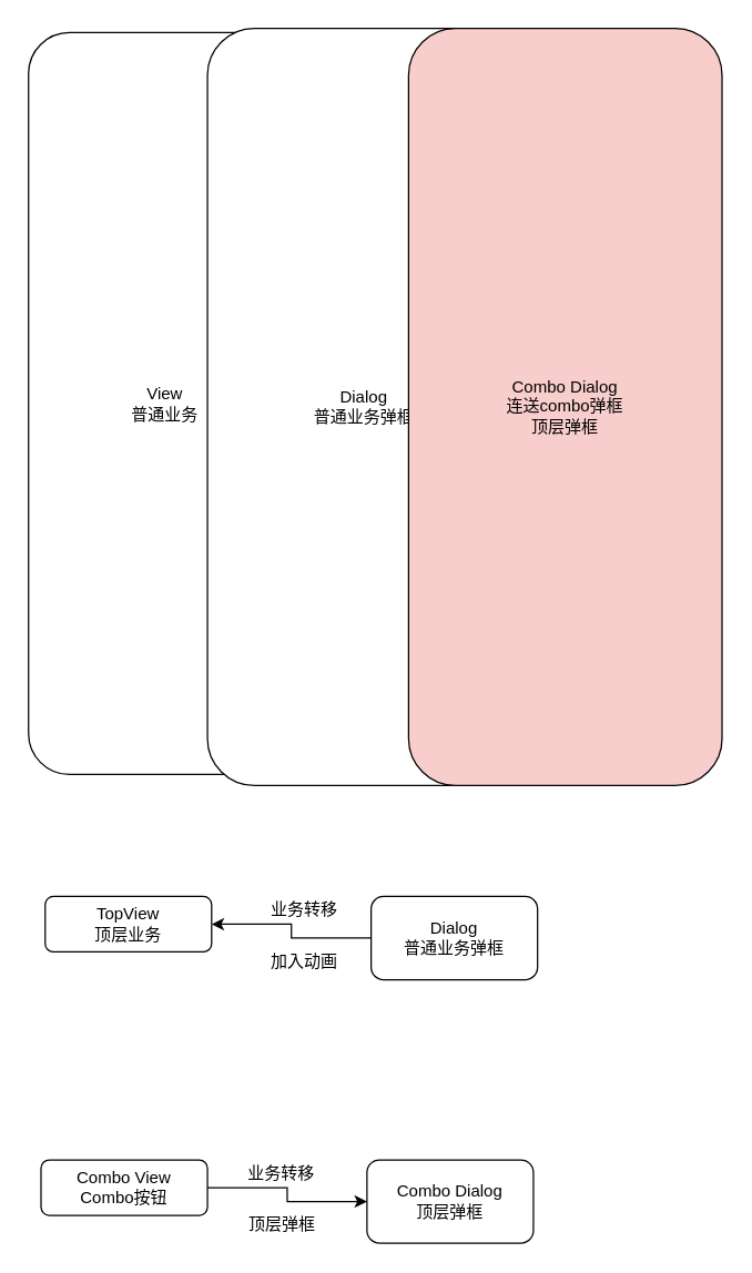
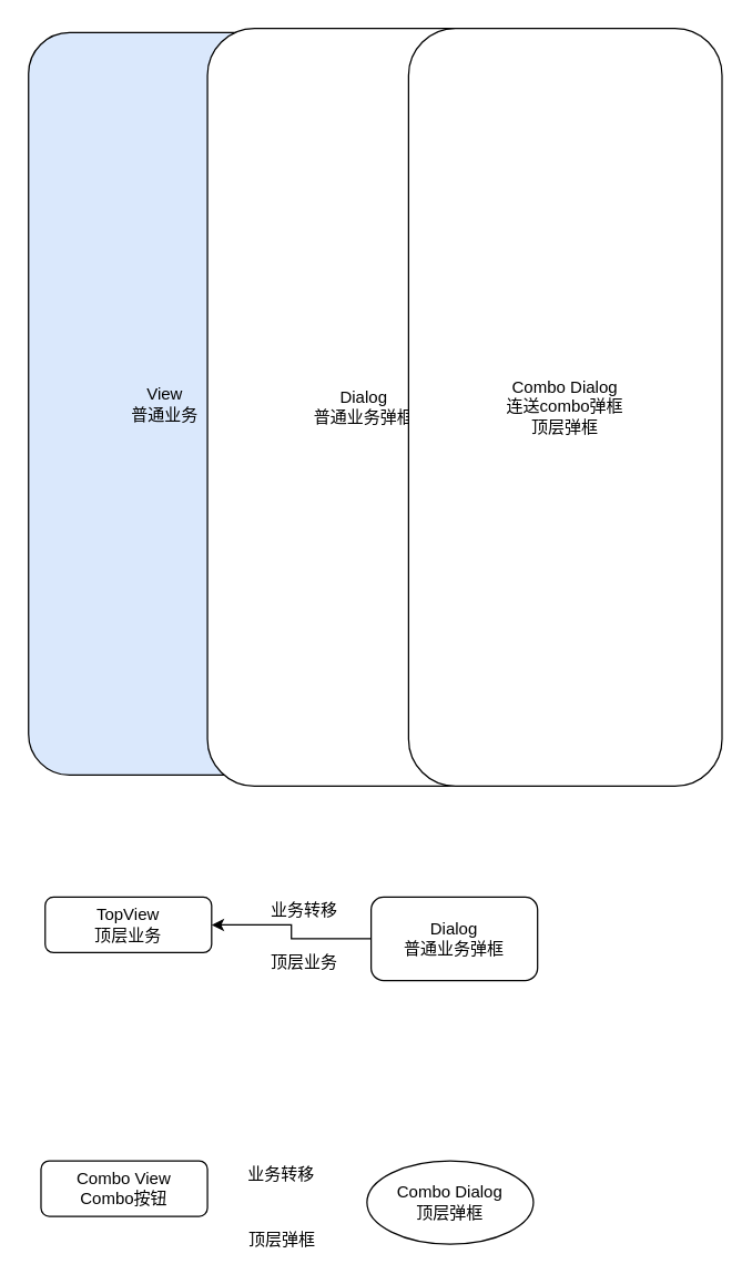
  <mxCell id="0" />
  <mxCell id="1" parent="0" />
- <mxCell id="2" value="View&lt;br&gt;普通业务" style="rounded=1;whiteSpace=wrap;html=1;" vertex="1" parent="1"><mxGeometry x="20" y="23" width="197" height="535" as="geometry" /></mxCell>
+ <mxCell id="2" value="View&lt;br&gt;普通业务" style="rounded=1;whiteSpace=wrap;html=1;fillColor=#dae8fc;" vertex="1" parent="1"><mxGeometry x="20" y="23" width="197" height="535" as="geometry" /></mxCell>
  <mxCell id="3" value="Dialog&lt;br&gt;普通业务弹框" style="rounded=1;whiteSpace=wrap;html=1;" vertex="1" parent="1"><mxGeometry x="149" y="20" width="226" height="546" as="geometry" /></mxCell>
- <mxCell id="4" value="Combo Dialog&lt;br&gt;连送combo弹框&lt;br&gt;顶层弹框" style="rounded=1;whiteSpace=wrap;html=1;fillColor=#f8cecc;" vertex="1" parent="1"><mxGeometry x="294" y="20" width="226" height="546" as="geometry" /></mxCell>
+ <mxCell id="4" value="Combo Dialog&lt;br&gt;连送combo弹框&lt;br&gt;顶层弹框" style="rounded=1;whiteSpace=wrap;html=1;" vertex="1" parent="1"><mxGeometry x="294" y="20" width="226" height="546" as="geometry" /></mxCell>
  <mxCell id="5" value="TopView&lt;br&gt;顶层业务" style="rounded=1;whiteSpace=wrap;html=1;" vertex="1" parent="1"><mxGeometry x="32" y="646" width="120" height="40" as="geometry" /></mxCell>
  <mxCell id="6" style="edgeStyle=orthogonalEdgeStyle;rounded=0;orthogonalLoop=1;jettySize=auto;html=1;exitX=0;exitY=0.5;exitDx=0;exitDy=0;" edge="1" parent="1" source="7" target="5"><mxGeometry relative="1" as="geometry" /></mxCell>
  <mxCell id="7" value="Dialog&lt;br&gt;普通业务弹框" style="rounded=1;whiteSpace=wrap;html=1;" vertex="1" parent="1"><mxGeometry x="267" y="646" width="120" height="60" as="geometry" /></mxCell>
  <mxCell id="8" value="业务转移" style="text;html=1;strokeColor=none;fillColor=none;align=center;verticalAlign=middle;whiteSpace=wrap;rounded=0;" vertex="1" parent="1"><mxGeometry x="192" y="646" width="54" height="20" as="geometry" /></mxCell>
- <mxCell id="9" value="加入动画" style="text;html=1;strokeColor=none;fillColor=none;align=center;verticalAlign=middle;whiteSpace=wrap;rounded=0;" vertex="1" parent="1"><mxGeometry x="192" y="683" width="54" height="20" as="geometry" /></mxCell>
- <mxCell id="10" style="edgeStyle=orthogonalEdgeStyle;rounded=0;orthogonalLoop=1;jettySize=auto;html=1;exitX=1;exitY=0.5;exitDx=0;exitDy=0;" edge="1" parent="1" source="11" target="12"><mxGeometry relative="1" as="geometry" /></mxCell>
+ <mxCell id="9" value="顶层业务" style="text;html=1;strokeColor=none;fillColor=none;align=center;verticalAlign=middle;whiteSpace=wrap;rounded=0;" vertex="1" parent="1"><mxGeometry x="192" y="683" width="54" height="20" as="geometry" /></mxCell>
  <mxCell id="11" value="Combo View&lt;br&gt;Combo按钮" style="rounded=1;whiteSpace=wrap;html=1;" vertex="1" parent="1"><mxGeometry x="29" y="836" width="120" height="40" as="geometry" /></mxCell>
- <mxCell id="12" value="Combo Dialog&lt;br&gt;顶层弹框" style="rounded=1;whiteSpace=wrap;html=1;" vertex="1" parent="1"><mxGeometry x="264" y="836" width="120" height="60" as="geometry" /></mxCell>
+ <mxCell id="12" value="Combo Dialog&lt;br&gt;顶层弹框" style="ellipse;whiteSpace=wrap;html=1;" vertex="1" parent="1"><mxGeometry x="264" y="836" width="120" height="60" as="geometry" /></mxCell>
  <mxCell id="13" value="业务转移" style="text;html=1;strokeColor=none;fillColor=none;align=center;verticalAlign=middle;whiteSpace=wrap;rounded=0;" vertex="1" parent="1"><mxGeometry x="162" y="836" width="81" height="20" as="geometry" /></mxCell>
- <mxCell id="14" value="顶层弹框" style="text;html=1;strokeColor=none;fillColor=none;align=center;verticalAlign=middle;whiteSpace=wrap;rounded=0;" vertex="1" parent="1"><mxGeometry x="175.5" y="873" width="54" height="20" as="geometry" /></mxCell>
+ <mxCell id="14" value="顶层弹框" style="text;html=1;strokeColor=none;fillColor=none;align=center;verticalAlign=middle;whiteSpace=wrap;rounded=0;" vertex="1" parent="1"><mxGeometry x="175.5" y="883" width="54" height="20" as="geometry" /></mxCell>
